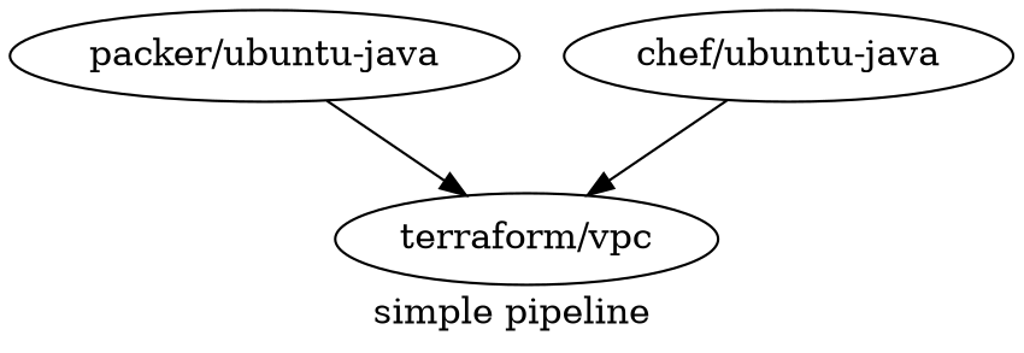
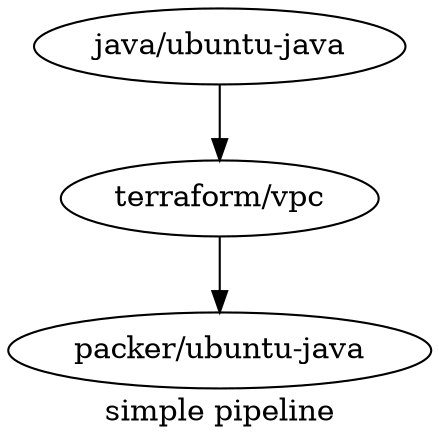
  digraph {
    label="simple pipeline"
    "packer/ubuntu-java"
    "terraform/vpc"
-   "chef/ubuntu-java"
-   "packer/ubuntu-java" -> "terraform/vpc"
+   "chef/ubuntu-java" [label="java/ubuntu-java"]
+   "terraform/vpc" -> "packer/ubuntu-java"
    "chef/ubuntu-java" -> "terraform/vpc"
  }
